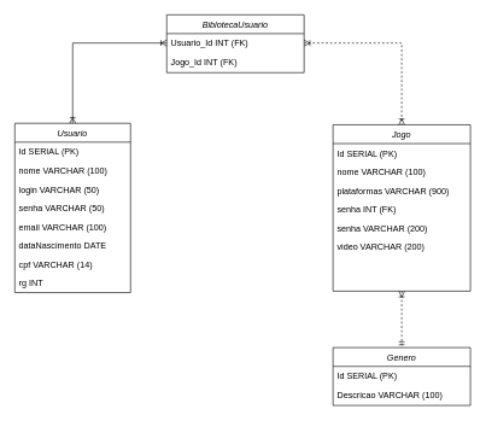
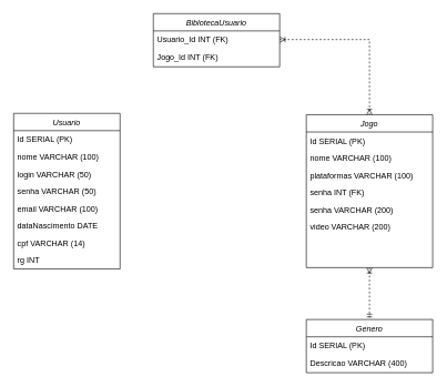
  <mxCell id="0" />
  <mxCell id="1" parent="0" />
  <mxCell id="2" value="BiblotecaUsuario" style="swimlane;fontStyle=2;align=center;verticalAlign=top;childLayout=stackLayout;horizontal=1;startSize=26;horizontalStack=0;resizeParent=1;resizeLast=0;collapsible=1;marginBottom=0;rounded=0;shadow=0;strokeWidth=1;" parent="1" vertex="1"><mxGeometry x="230" y="20" width="190" height="80" as="geometry"><mxRectangle x="230" y="140" width="160" height="26" as="alternateBounds" /></mxGeometry></mxCell>
  <mxCell id="3" value="Usuario_Id INT (FK)" style="text;align=left;verticalAlign=top;spacingLeft=4;spacingRight=4;overflow=hidden;rotatable=0;points=[[0,0.5],[1,0.5]];portConstraint=eastwest;" parent="2" vertex="1"><mxGeometry y="26" width="190" height="26" as="geometry" /></mxCell>
  <mxCell id="4" value="Jogo_Id INT (FK)" style="text;align=left;verticalAlign=top;spacingLeft=4;spacingRight=4;overflow=hidden;rotatable=0;points=[[0,0.5],[1,0.5]];portConstraint=eastwest;rounded=0;shadow=0;html=0;" parent="2" vertex="1"><mxGeometry y="52" width="190" height="26" as="geometry" /></mxCell>
  <mxCell id="5" value="Usuario" style="swimlane;fontStyle=2;align=center;verticalAlign=top;childLayout=stackLayout;horizontal=1;startSize=26;horizontalStack=0;resizeParent=1;resizeLast=0;collapsible=1;marginBottom=0;rounded=0;shadow=0;strokeWidth=1;" vertex="1" parent="1"><mxGeometry x="20" y="170" width="160" height="234" as="geometry"><mxRectangle x="230" y="140" width="160" height="26" as="alternateBounds" /></mxGeometry></mxCell>
  <mxCell id="6" value="Id SERIAL (PK)" style="text;align=left;verticalAlign=top;spacingLeft=4;spacingRight=4;overflow=hidden;rotatable=0;points=[[0,0.5],[1,0.5]];portConstraint=eastwest;" vertex="1" parent="5"><mxGeometry y="26" width="160" height="26" as="geometry" /></mxCell>
  <mxCell id="7" value="nome VARCHAR (100)" style="text;align=left;verticalAlign=top;spacingLeft=4;spacingRight=4;overflow=hidden;rotatable=0;points=[[0,0.5],[1,0.5]];portConstraint=eastwest;rounded=0;shadow=0;html=0;" vertex="1" parent="5"><mxGeometry y="52" width="160" height="26" as="geometry" /></mxCell>
  <mxCell id="8" value="login VARCHAR (50)" style="text;align=left;verticalAlign=top;spacingLeft=4;spacingRight=4;overflow=hidden;rotatable=0;points=[[0,0.5],[1,0.5]];portConstraint=eastwest;rounded=0;shadow=0;html=0;" vertex="1" parent="5"><mxGeometry y="78" width="160" height="26" as="geometry" /></mxCell>
  <mxCell id="9" value="senha VARCHAR (50)" style="text;align=left;verticalAlign=top;spacingLeft=4;spacingRight=4;overflow=hidden;rotatable=0;points=[[0,0.5],[1,0.5]];portConstraint=eastwest;rounded=0;shadow=0;html=0;" vertex="1" parent="5"><mxGeometry y="104" width="160" height="26" as="geometry" /></mxCell>
  <mxCell id="10" value="email VARCHAR (100)" style="text;align=left;verticalAlign=top;spacingLeft=4;spacingRight=4;overflow=hidden;rotatable=0;points=[[0,0.5],[1,0.5]];portConstraint=eastwest;rounded=0;shadow=0;html=0;" vertex="1" parent="5"><mxGeometry y="130" width="160" height="26" as="geometry" /></mxCell>
  <mxCell id="11" value="dataNascimento DATE" style="text;align=left;verticalAlign=top;spacingLeft=4;spacingRight=4;overflow=hidden;rotatable=0;points=[[0,0.5],[1,0.5]];portConstraint=eastwest;rounded=0;shadow=0;html=0;" vertex="1" parent="5"><mxGeometry y="156" width="160" height="26" as="geometry" /></mxCell>
  <mxCell id="12" value="cpf VARCHAR (14)" style="text;align=left;verticalAlign=top;spacingLeft=4;spacingRight=4;overflow=hidden;rotatable=0;points=[[0,0.5],[1,0.5]];portConstraint=eastwest;rounded=0;shadow=0;html=0;" vertex="1" parent="5"><mxGeometry y="182" width="160" height="26" as="geometry" /></mxCell>
  <mxCell id="13" value="rg INT" style="text;align=left;verticalAlign=top;spacingLeft=4;spacingRight=4;overflow=hidden;rotatable=0;points=[[0,0.5],[1,0.5]];portConstraint=eastwest;rounded=0;shadow=0;html=0;" vertex="1" parent="5"><mxGeometry y="208" width="160" height="26" as="geometry" /></mxCell>
  <mxCell id="14" style="edgeStyle=orthogonalEdgeStyle;rounded=0;orthogonalLoop=1;jettySize=auto;html=1;exitX=0.5;exitY=1;exitDx=0;exitDy=0;entryX=0.5;entryY=0;entryDx=0;entryDy=0;endArrow=ERmandOne;endFill=0;startArrow=ERoneToMany;startFill=0;dashed=1;" edge="1" parent="1" source="15" target="22"><mxGeometry relative="1" as="geometry" /></mxCell>
  <mxCell id="15" value="Jogo" style="swimlane;fontStyle=2;align=center;verticalAlign=top;childLayout=stackLayout;horizontal=1;startSize=26;horizontalStack=0;resizeParent=1;resizeLast=0;collapsible=1;marginBottom=0;rounded=0;shadow=0;strokeWidth=1;" vertex="1" parent="1"><mxGeometry x="460" y="172" width="190" height="230" as="geometry"><mxRectangle x="230" y="140" width="160" height="26" as="alternateBounds" /></mxGeometry></mxCell>
  <mxCell id="16" value="Id SERIAL (PK)" style="text;align=left;verticalAlign=top;spacingLeft=4;spacingRight=4;overflow=hidden;rotatable=0;points=[[0,0.5],[1,0.5]];portConstraint=eastwest;" vertex="1" parent="15"><mxGeometry y="26" width="190" height="26" as="geometry" /></mxCell>
  <mxCell id="17" value="nome VARCHAR (100)" style="text;align=left;verticalAlign=top;spacingLeft=4;spacingRight=4;overflow=hidden;rotatable=0;points=[[0,0.5],[1,0.5]];portConstraint=eastwest;rounded=0;shadow=0;html=0;" vertex="1" parent="15"><mxGeometry y="52" width="190" height="26" as="geometry" /></mxCell>
- <mxCell id="18" value="plataformas VARCHAR (900)" style="text;align=left;verticalAlign=top;spacingLeft=4;spacingRight=4;overflow=hidden;rotatable=0;points=[[0,0.5],[1,0.5]];portConstraint=eastwest;rounded=0;shadow=0;html=0;" vertex="1" parent="15"><mxGeometry y="78" width="190" height="26" as="geometry" /></mxCell>
+ <mxCell id="18" value="plataformas VARCHAR (100)" style="text;align=left;verticalAlign=top;spacingLeft=4;spacingRight=4;overflow=hidden;rotatable=0;points=[[0,0.5],[1,0.5]];portConstraint=eastwest;rounded=0;shadow=0;html=0;" vertex="1" parent="15"><mxGeometry y="78" width="190" height="26" as="geometry" /></mxCell>
  <mxCell id="19" value="senha INT (FK)" style="text;align=left;verticalAlign=top;spacingLeft=4;spacingRight=4;overflow=hidden;rotatable=0;points=[[0,0.5],[1,0.5]];portConstraint=eastwest;rounded=0;shadow=0;html=0;" vertex="1" parent="15"><mxGeometry y="104" width="190" height="26" as="geometry" /></mxCell>
  <mxCell id="20" value="senha VARCHAR (200)" style="text;align=left;verticalAlign=top;spacingLeft=4;spacingRight=4;overflow=hidden;rotatable=0;points=[[0,0.5],[1,0.5]];portConstraint=eastwest;rounded=0;shadow=0;html=0;" vertex="1" parent="15"><mxGeometry y="130" width="190" height="26" as="geometry" /></mxCell>
  <mxCell id="21" value="video VARCHAR (200)" style="text;align=left;verticalAlign=top;spacingLeft=4;spacingRight=4;overflow=hidden;rotatable=0;points=[[0,0.5],[1,0.5]];portConstraint=eastwest;rounded=0;shadow=0;html=0;" vertex="1" parent="15"><mxGeometry y="156" width="190" height="26" as="geometry" /></mxCell>
  <mxCell id="22" value="Genero" style="swimlane;fontStyle=2;align=center;verticalAlign=top;childLayout=stackLayout;horizontal=1;startSize=26;horizontalStack=0;resizeParent=1;resizeLast=0;collapsible=1;marginBottom=0;rounded=0;shadow=0;strokeWidth=1;" vertex="1" parent="1"><mxGeometry x="460" y="480" width="190" height="80" as="geometry"><mxRectangle x="230" y="140" width="160" height="26" as="alternateBounds" /></mxGeometry></mxCell>
  <mxCell id="23" value="Id SERIAL (PK)" style="text;align=left;verticalAlign=top;spacingLeft=4;spacingRight=4;overflow=hidden;rotatable=0;points=[[0,0.5],[1,0.5]];portConstraint=eastwest;" vertex="1" parent="22"><mxGeometry y="26" width="190" height="26" as="geometry" /></mxCell>
- <mxCell id="24" value="Descricao VARCHAR (100)" style="text;align=left;verticalAlign=top;spacingLeft=4;spacingRight=4;overflow=hidden;rotatable=0;points=[[0,0.5],[1,0.5]];portConstraint=eastwest;rounded=0;shadow=0;html=0;" vertex="1" parent="22"><mxGeometry y="52" width="190" height="26" as="geometry" /></mxCell>
+ <mxCell id="24" value="Descricao VARCHAR (400)" style="text;align=left;verticalAlign=top;spacingLeft=4;spacingRight=4;overflow=hidden;rotatable=0;points=[[0,0.5],[1,0.5]];portConstraint=eastwest;rounded=0;shadow=0;html=0;" vertex="1" parent="22"><mxGeometry y="52" width="190" height="26" as="geometry" /></mxCell>
  <mxCell id="25" style="edgeStyle=orthogonalEdgeStyle;rounded=0;orthogonalLoop=1;jettySize=auto;html=1;entryX=0.5;entryY=0;entryDx=0;entryDy=0;startArrow=ERoneToMany;startFill=0;endArrow=ERoneToMany;endFill=0;dashed=1;" edge="1" parent="1" source="3" target="15"><mxGeometry relative="1" as="geometry" /></mxCell>
- <mxCell id="26" style="edgeStyle=orthogonalEdgeStyle;rounded=0;orthogonalLoop=1;jettySize=auto;html=1;exitX=0;exitY=0.5;exitDx=0;exitDy=0;startArrow=ERoneToMany;startFill=0;endArrow=ERoneToMany;endFill=0;" edge="1" parent="1" source="3" target="5"><mxGeometry relative="1" as="geometry" /></mxCell>
